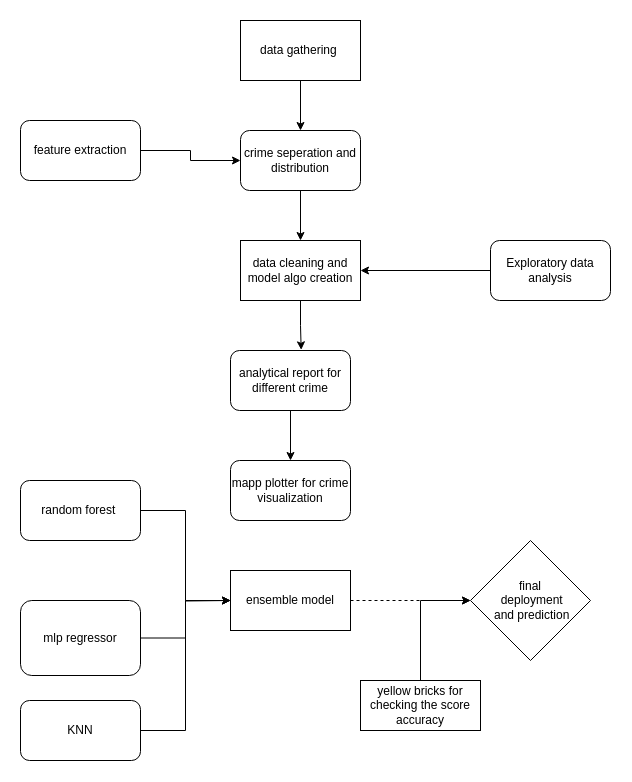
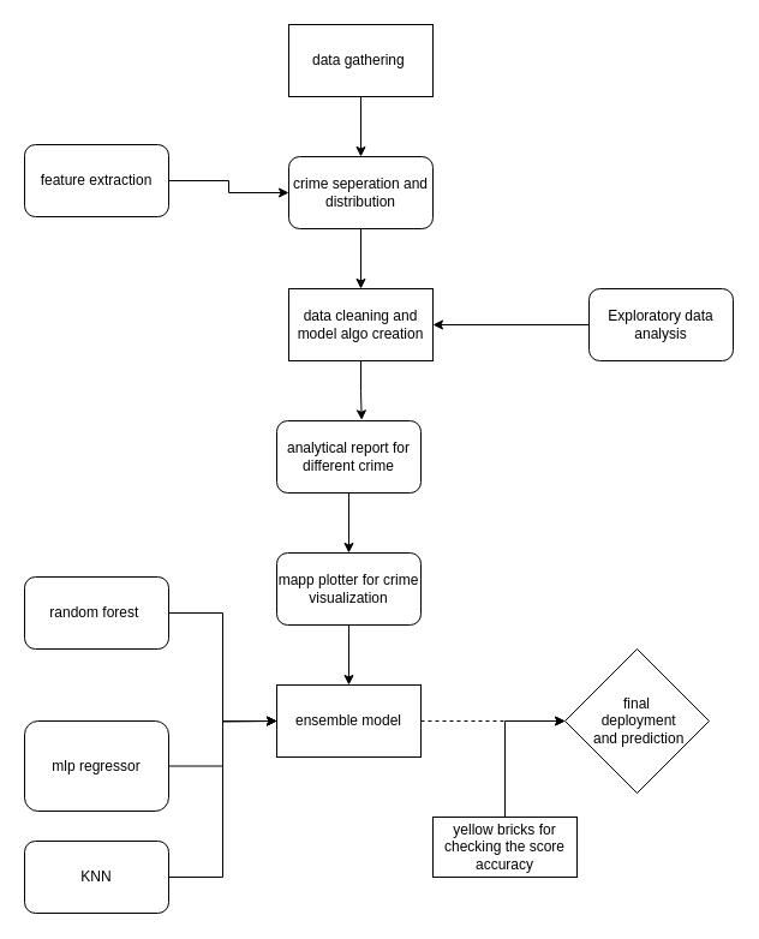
  <mxCell id="0" />
  <mxCell id="1" parent="0" />
  <mxCell id="2" style="edgeStyle=orthogonalEdgeStyle;rounded=0;orthogonalLoop=1;jettySize=auto;html=1;exitX=0.5;exitY=1;exitDx=0;exitDy=0;entryX=0.5;entryY=0;entryDx=0;entryDy=0;" edge="1" parent="1" source="3" target="5"><mxGeometry relative="1" as="geometry" /></mxCell>
  <mxCell id="3" value="data gathering&amp;nbsp;" style="rounded=0;whiteSpace=wrap;html=1;" vertex="1" parent="1"><mxGeometry x="240" y="20" width="120" height="60" as="geometry" /></mxCell>
  <mxCell id="4" style="edgeStyle=orthogonalEdgeStyle;rounded=0;orthogonalLoop=1;jettySize=auto;html=1;exitX=0.5;exitY=1;exitDx=0;exitDy=0;entryX=0.5;entryY=0;entryDx=0;entryDy=0;" edge="1" parent="1" source="5" target="9"><mxGeometry relative="1" as="geometry" /></mxCell>
  <mxCell id="5" value="crime seperation and distribution" style="rounded=1;whiteSpace=wrap;html=1;" vertex="1" parent="1"><mxGeometry x="240" y="130" width="120" height="60" as="geometry" /></mxCell>
  <mxCell id="6" style="edgeStyle=orthogonalEdgeStyle;rounded=0;orthogonalLoop=1;jettySize=auto;html=1;exitX=1;exitY=0.5;exitDx=0;exitDy=0;entryX=0;entryY=0.5;entryDx=0;entryDy=0;" edge="1" parent="1" source="7" target="5"><mxGeometry relative="1" as="geometry" /></mxCell>
  <mxCell id="7" value="feature extraction" style="rounded=1;whiteSpace=wrap;html=1;" vertex="1" parent="1"><mxGeometry x="20" y="120" width="120" height="60" as="geometry" /></mxCell>
  <mxCell id="8" style="edgeStyle=orthogonalEdgeStyle;rounded=0;orthogonalLoop=1;jettySize=auto;html=1;exitX=0.5;exitY=1;exitDx=0;exitDy=0;entryX=0.589;entryY=-0.011;entryDx=0;entryDy=0;entryPerimeter=0;" edge="1" parent="1" source="9" target="11"><mxGeometry relative="1" as="geometry" /></mxCell>
  <mxCell id="9" value="data cleaning and model algo creation" style="rounded=0;whiteSpace=wrap;html=1;" vertex="1" parent="1"><mxGeometry x="240" y="240" width="120" height="60" as="geometry" /></mxCell>
  <mxCell id="10" style="edgeStyle=orthogonalEdgeStyle;rounded=0;orthogonalLoop=1;jettySize=auto;html=1;exitX=0.5;exitY=1;exitDx=0;exitDy=0;entryX=0.5;entryY=0;entryDx=0;entryDy=0;" edge="1" parent="1" source="11" target="13"><mxGeometry relative="1" as="geometry" /></mxCell>
  <mxCell id="11" value="analytical report for different crime" style="rounded=1;whiteSpace=wrap;html=1;" vertex="1" parent="1"><mxGeometry x="230" y="350" width="120" height="60" as="geometry" /></mxCell>
+ <mxCell id="12" style="edgeStyle=orthogonalEdgeStyle;rounded=0;orthogonalLoop=1;jettySize=auto;html=1;exitX=0.5;exitY=1;exitDx=0;exitDy=0;entryX=0.5;entryY=0;entryDx=0;entryDy=0;" edge="1" parent="1" source="13" target="15"><mxGeometry relative="1" as="geometry" /></mxCell>
  <mxCell id="13" value="mapp plotter for crime visualization" style="rounded=1;whiteSpace=wrap;html=1;" vertex="1" parent="1"><mxGeometry x="230" y="460" width="120" height="60" as="geometry" /></mxCell>
  <mxCell id="14" style="edgeStyle=orthogonalEdgeStyle;rounded=0;orthogonalLoop=1;jettySize=auto;html=1;exitX=1;exitY=0.5;exitDx=0;exitDy=0;entryX=0;entryY=0.5;entryDx=0;entryDy=0;dashed=1;" edge="1" parent="1" source="15" target="22"><mxGeometry relative="1" as="geometry" /></mxCell>
  <mxCell id="15" value="ensemble model" style="rounded=0;whiteSpace=wrap;html=1;" vertex="1" parent="1"><mxGeometry x="230" y="570" width="120" height="60" as="geometry" /></mxCell>
  <mxCell id="16" style="edgeStyle=orthogonalEdgeStyle;rounded=0;orthogonalLoop=1;jettySize=auto;html=1;exitX=1;exitY=0.5;exitDx=0;exitDy=0;entryX=0;entryY=0.5;entryDx=0;entryDy=0;" edge="1" parent="1" source="17" target="15"><mxGeometry relative="1" as="geometry" /></mxCell>
  <mxCell id="17" value="random forest&amp;nbsp;" style="rounded=1;whiteSpace=wrap;html=1;" vertex="1" parent="1"><mxGeometry x="20" y="480" width="120" height="60" as="geometry" /></mxCell>
  <mxCell id="18" style="edgeStyle=orthogonalEdgeStyle;rounded=0;orthogonalLoop=1;jettySize=auto;html=1;exitX=1;exitY=0.5;exitDx=0;exitDy=0;" edge="1" parent="1" source="19"><mxGeometry relative="1" as="geometry"><mxPoint x="230" y="600" as="targetPoint" /></mxGeometry></mxCell>
  <mxCell id="19" value="mlp regressor" style="rounded=1;whiteSpace=wrap;html=1;" vertex="1" parent="1"><mxGeometry x="20" y="600" width="120" height="75" as="geometry" /></mxCell>
  <mxCell id="20" style="edgeStyle=orthogonalEdgeStyle;rounded=0;orthogonalLoop=1;jettySize=auto;html=1;exitX=1;exitY=0.5;exitDx=0;exitDy=0;entryX=0;entryY=0.5;entryDx=0;entryDy=0;" edge="1" parent="1" source="21" target="15"><mxGeometry relative="1" as="geometry" /></mxCell>
  <mxCell id="21" value="KNN" style="rounded=1;whiteSpace=wrap;html=1;" vertex="1" parent="1"><mxGeometry x="20" y="700" width="120" height="60" as="geometry" /></mxCell>
  <mxCell id="22" value="final&lt;br&gt;&amp;nbsp;deployment&lt;br&gt;&amp;nbsp;and prediction" style="rhombus;whiteSpace=wrap;html=1;" vertex="1" parent="1"><mxGeometry x="470" y="540" width="120" height="120" as="geometry" /></mxCell>
  <mxCell id="23" style="edgeStyle=orthogonalEdgeStyle;rounded=0;orthogonalLoop=1;jettySize=auto;html=1;exitX=0.5;exitY=0;exitDx=0;exitDy=0;entryX=0;entryY=0.5;entryDx=0;entryDy=0;" edge="1" parent="1" source="24" target="22"><mxGeometry relative="1" as="geometry" /></mxCell>
  <mxCell id="24" value="yellow bricks for checking the score&lt;br&gt;accuracy" style="rounded=0;whiteSpace=wrap;html=1;" vertex="1" parent="1"><mxGeometry x="360" y="680" width="120" height="50" as="geometry" /></mxCell>
  <mxCell id="25" style="edgeStyle=orthogonalEdgeStyle;rounded=0;orthogonalLoop=1;jettySize=auto;html=1;exitX=0;exitY=0.5;exitDx=0;exitDy=0;entryX=1;entryY=0.5;entryDx=0;entryDy=0;" edge="1" parent="1" source="26" target="9"><mxGeometry relative="1" as="geometry" /></mxCell>
  <mxCell id="26" value="Exploratory data analysis" style="rounded=1;whiteSpace=wrap;html=1;" vertex="1" parent="1"><mxGeometry x="490" y="240" width="120" height="60" as="geometry" /></mxCell>
